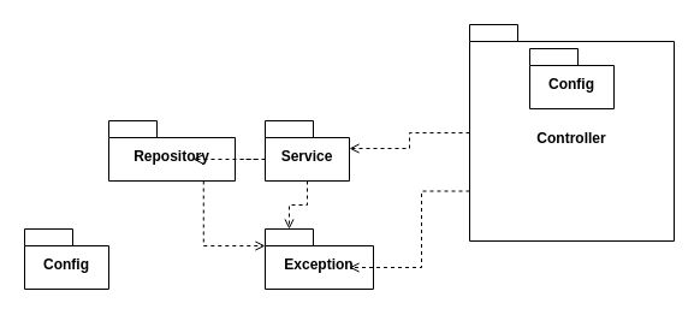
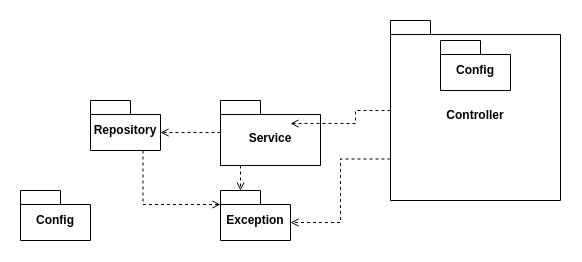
  <mxCell id="0" />
  <mxCell id="1" parent="0" />
- <mxCell id="2" value="Repository" style="shape=folder;fontStyle=1;spacingTop=10;tabWidth=40;tabHeight=14;tabPosition=left;html=1;whiteSpace=wrap;" parent="1" vertex="1"><mxGeometry x="90" y="100" width="105" height="50" as="geometry" /></mxCell>
+ <mxCell id="2" value="Repository" style="shape=folder;fontStyle=1;spacingTop=10;tabWidth=40;tabHeight=14;tabPosition=left;html=1;whiteSpace=wrap;" parent="1" vertex="1"><mxGeometry x="90" y="100" width="70" height="50" as="geometry" /></mxCell>
  <mxCell id="3" value="Controller" style="shape=folder;fontStyle=1;spacingTop=10;tabWidth=40;tabHeight=14;tabPosition=left;html=1;whiteSpace=wrap;" parent="1" vertex="1"><mxGeometry x="390" y="20" width="170" height="180" as="geometry" /></mxCell>
- <mxCell id="4" value="Service" style="shape=folder;fontStyle=1;spacingTop=10;tabWidth=40;tabHeight=14;tabPosition=left;html=1;whiteSpace=wrap;" parent="1" vertex="1"><mxGeometry x="220" y="100" width="70" height="50" as="geometry" /></mxCell>
- <mxCell id="5" value="Exception" style="shape=folder;fontStyle=1;spacingTop=10;tabWidth=40;tabHeight=14;tabPosition=left;html=1;whiteSpace=wrap;" parent="1" vertex="1"><mxGeometry x="220" y="190" width="90" height="50" as="geometry" /></mxCell>
+ <mxCell id="4" value="Service" style="shape=folder;fontStyle=1;spacingTop=10;tabWidth=40;tabHeight=14;tabPosition=left;html=1;whiteSpace=wrap;" parent="1" vertex="1"><mxGeometry x="220" y="100" width="100" height="65" as="geometry" /></mxCell>
+ <mxCell id="5" value="Exception" style="shape=folder;fontStyle=1;spacingTop=10;tabWidth=40;tabHeight=14;tabPosition=left;html=1;whiteSpace=wrap;" parent="1" vertex="1"><mxGeometry x="220" y="190" width="70" height="50" as="geometry" /></mxCell>
  <mxCell id="6" value="Config" style="shape=folder;fontStyle=1;spacingTop=10;tabWidth=40;tabHeight=14;tabPosition=left;html=1;whiteSpace=wrap;" parent="1" vertex="1"><mxGeometry x="20" y="190" width="70" height="50" as="geometry" /></mxCell>
  <mxCell id="7" value="Config" style="shape=folder;fontStyle=1;spacingTop=10;tabWidth=40;tabHeight=14;tabPosition=left;html=1;whiteSpace=wrap;" parent="1" vertex="1"><mxGeometry x="440" y="40" width="70" height="50" as="geometry" /></mxCell>
  <mxCell id="8" style="edgeStyle=orthogonalEdgeStyle;rounded=0;orthogonalLoop=1;jettySize=auto;html=1;exitX=0;exitY=0;exitDx=0;exitDy=32;exitPerimeter=0;entryX=0;entryY=0;entryDx=70;entryDy=32;entryPerimeter=0;endArrow=open;endFill=0;dashed=1;" parent="1" source="4" target="2" edge="1"><mxGeometry relative="1" as="geometry" /></mxCell>
  <mxCell id="9" style="edgeStyle=orthogonalEdgeStyle;rounded=0;orthogonalLoop=1;jettySize=auto;html=1;exitX=0.5;exitY=1;exitDx=0;exitDy=0;exitPerimeter=0;entryX=0;entryY=0;entryDx=20;entryDy=0;entryPerimeter=0;dashed=1;endArrow=open;endFill=0;" parent="1" source="4" target="5" edge="1"><mxGeometry relative="1" as="geometry" /></mxCell>
  <mxCell id="10" style="edgeStyle=orthogonalEdgeStyle;rounded=0;orthogonalLoop=1;jettySize=auto;html=1;entryX=0;entryY=0;entryDx=70;entryDy=23;entryPerimeter=0;dashed=1;endArrow=open;endFill=0;" parent="1" source="3" target="4" edge="1"><mxGeometry relative="1" as="geometry" /></mxCell>
  <mxCell id="11" style="edgeStyle=orthogonalEdgeStyle;rounded=0;orthogonalLoop=1;jettySize=auto;html=1;exitX=0;exitY=0;exitDx=0;exitDy=138.5;exitPerimeter=0;entryX=0;entryY=0;entryDx=70;entryDy=32;entryPerimeter=0;dashed=1;endArrow=open;endFill=0;" parent="1" source="3" target="5" edge="1"><mxGeometry relative="1" as="geometry" /></mxCell>
  <mxCell id="12" style="edgeStyle=orthogonalEdgeStyle;rounded=0;orthogonalLoop=1;jettySize=auto;html=1;exitX=0.75;exitY=1;exitDx=0;exitDy=0;exitPerimeter=0;entryX=0;entryY=0;entryDx=0;entryDy=14;entryPerimeter=0;dashed=1;endArrow=open;endFill=0;" parent="1" source="2" target="5" edge="1"><mxGeometry relative="1" as="geometry" /></mxCell>
